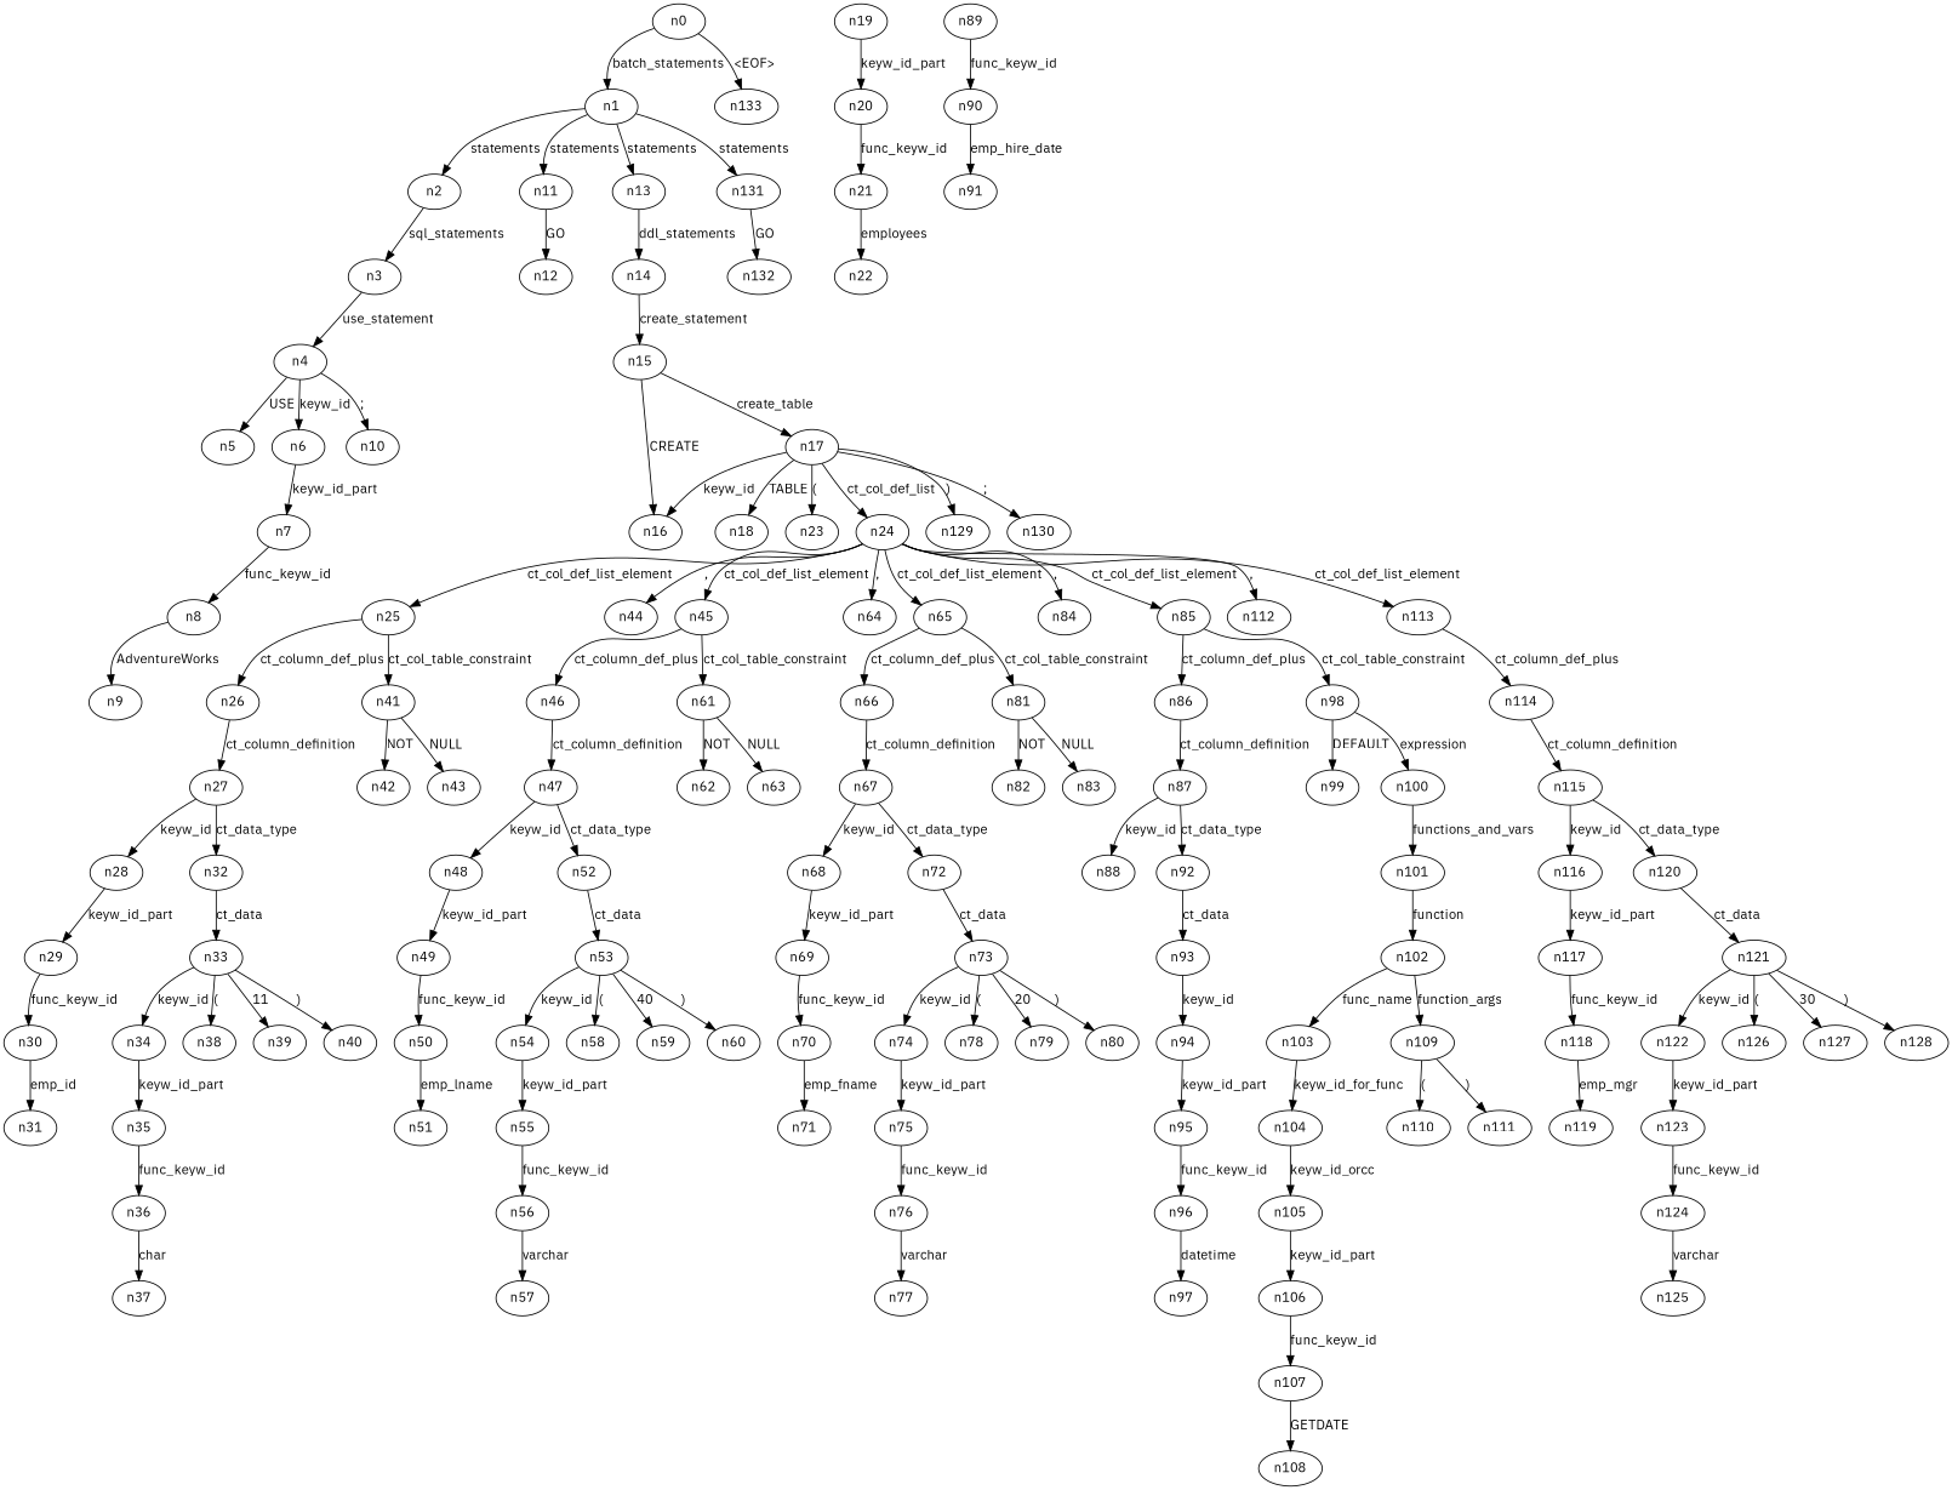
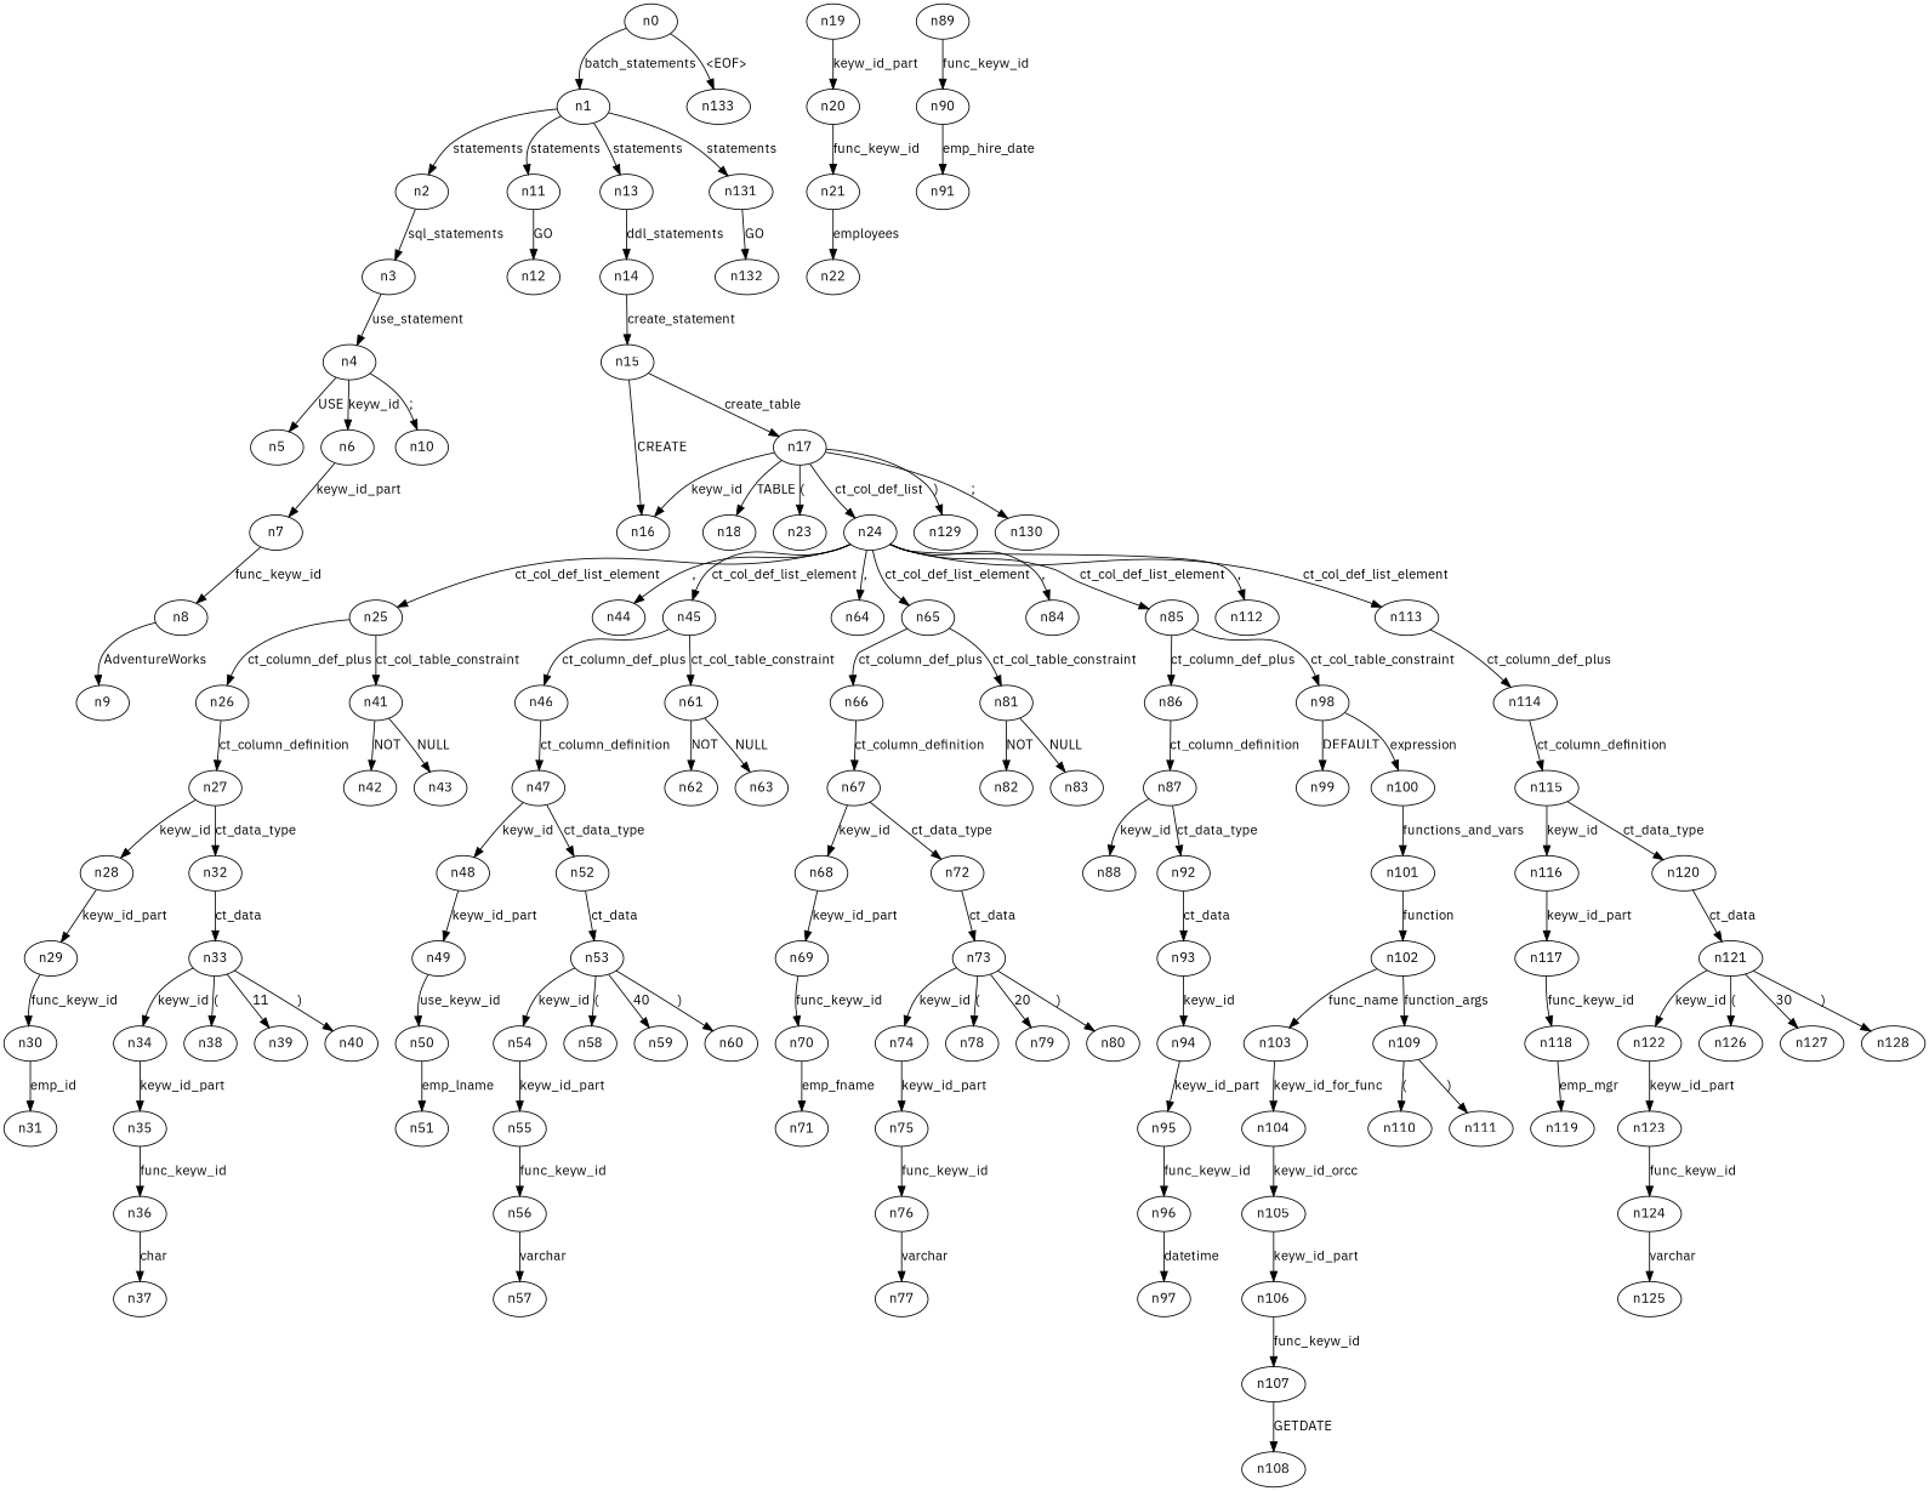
  digraph {
    fontname="IBM Plex Sans"
    node [fontname="IBM Plex Sans"]
    edge [fontname="IBM Plex Sans"]
    n0
    n1
    n133
    n2
    n11
    n13
    n131
    n3
    n12
    n14
    n132
    n4
    n5
    n6
    n10
    n7
    n8
    n9
    n15
    n16
    n17
    n18
    n23
    n24
    n129
    n130
    n19
    n20
    n25
    n44
    n45
    n64
    n65
    n84
    n85
    n112
    n113
    n21
    n22
    n26
    n41
    n46
    n61
    n66
    n81
    n86
    n98
    n114
    n27
    n42
    n43
    n28
    n32
    n29
    n33
    n30
    n31
    n34
    n38
    n39
    n40
    n35
    n36
    n37
    n47
    n62
    n63
    n48
    n52
    n49
    n53
    n50
    n51
    n54
    n58
    n59
    n60
    n55
    n56
    n57
    n67
    n82
    n83
    n68
    n72
    n69
    n73
    n70
    n71
    n74
    n78
    n79
    n80
    n75
    n76
    n77
    n87
    n99
    n100
    n88
    n92
    n93
    n89
    n90
    n91
    n94
    n95
    n96
    n97
    n101
    n102
    n103
    n109
    n104
    n110
    n111
    n105
    n106
    n107
    n108
    n115
    n116
    n120
    n117
    n121
    n118
    n119
    n122
    n126
    n127
    n128
    n123
    n124
    n125
    n0 -> n1 [label=batch_statements]
    n0 -> n133 [label="<EOF>"]
    n1 -> n2 [label=statements]
    n1 -> n11 [label=statements]
    n1 -> n13 [label=statements]
    n1 -> n131 [label=statements]
    n2 -> n3 [label=sql_statements]
    n11 -> n12 [label=GO]
    n13 -> n14 [label=ddl_statements]
    n131 -> n132 [label=GO]
    n3 -> n4 [label=use_statement]
    n14 -> n15 [label=create_statement]
    n4 -> n5 [label=USE]
    n4 -> n6 [label=keyw_id]
    n4 -> n10 [label=";"]
    n6 -> n7 [label=keyw_id_part]
    n7 -> n8 [label=func_keyw_id]
    n8 -> n9 [label=AdventureWorks]
    n15 -> n16 [label=CREATE]
    n15 -> n17 [label=create_table]
    n17 -> n16 [label=keyw_id]
    n17 -> n18 [label=TABLE]
    n17 -> n23 [label="("]
    n17 -> n24 [label=ct_col_def_list]
    n17 -> n129 [label=")"]
    n17 -> n130 [label=";"]
    n24 -> n25 [label=ct_col_def_list_element]
    n24 -> n44 [label=","]
    n24 -> n45 [label=ct_col_def_list_element]
    n24 -> n64 [label=","]
    n24 -> n65 [label=ct_col_def_list_element]
    n24 -> n84 [label=","]
    n24 -> n85 [label=ct_col_def_list_element]
    n24 -> n112 [label=","]
    n24 -> n113 [label=ct_col_def_list_element]
    n19 -> n20 [label=keyw_id_part]
    n20 -> n21 [label=func_keyw_id]
    n25 -> n26 [label=ct_column_def_plus]
    n25 -> n41 [label=ct_col_table_constraint]
    n45 -> n46 [label=ct_column_def_plus]
    n45 -> n61 [label=ct_col_table_constraint]
    n65 -> n66 [label=ct_column_def_plus]
    n65 -> n81 [label=ct_col_table_constraint]
    n85 -> n86 [label=ct_column_def_plus]
    n85 -> n98 [label=ct_col_table_constraint]
    n113 -> n114 [label=ct_column_def_plus]
    n21 -> n22 [label=employees]
    n26 -> n27 [label=ct_column_definition]
    n41 -> n42 [label=NOT]
    n41 -> n43 [label=NULL]
    n46 -> n47 [label=ct_column_definition]
    n61 -> n62 [label=NOT]
    n61 -> n63 [label=NULL]
    n66 -> n67 [label=ct_column_definition]
    n81 -> n82 [label=NOT]
    n81 -> n83 [label=NULL]
    n86 -> n87 [label=ct_column_definition]
    n98 -> n99 [label=DEFAULT]
    n98 -> n100 [label=expression]
    n114 -> n115 [label=ct_column_definition]
    n27 -> n28 [label=keyw_id]
    n27 -> n32 [label=ct_data_type]
    n28 -> n29 [label=keyw_id_part]
    n32 -> n33 [label=ct_data]
    n29 -> n30 [label=func_keyw_id]
    n33 -> n34 [label=keyw_id]
    n33 -> n38 [label="("]
    n33 -> n39 [label=11]
    n33 -> n40 [label=")"]
    n30 -> n31 [label=emp_id]
    n34 -> n35 [label=keyw_id_part]
    n35 -> n36 [label=func_keyw_id]
    n36 -> n37 [label=char]
    n47 -> n48 [label=keyw_id]
    n47 -> n52 [label=ct_data_type]
    n48 -> n49 [label=keyw_id_part]
    n52 -> n53 [label=ct_data]
-   n49 -> n50 [label=func_keyw_id]
+   n49 -> n50 [label=use_keyw_id]
    n53 -> n54 [label=keyw_id]
    n53 -> n58 [label="("]
    n53 -> n59 [label=40]
    n53 -> n60 [label=")"]
    n50 -> n51 [label=emp_lname]
    n54 -> n55 [label=keyw_id_part]
    n55 -> n56 [label=func_keyw_id]
    n56 -> n57 [label=varchar]
    n67 -> n68 [label=keyw_id]
    n67 -> n72 [label=ct_data_type]
    n68 -> n69 [label=keyw_id_part]
    n72 -> n73 [label=ct_data]
    n69 -> n70 [label=func_keyw_id]
    n73 -> n74 [label=keyw_id]
    n73 -> n78 [label="("]
    n73 -> n79 [label=20]
    n73 -> n80 [label=")"]
    n70 -> n71 [label=emp_fname]
    n74 -> n75 [label=keyw_id_part]
    n75 -> n76 [label=func_keyw_id]
    n76 -> n77 [label=varchar]
    n87 -> n88 [label=keyw_id]
    n87 -> n92 [label=ct_data_type]
    n100 -> n101 [label=functions_and_vars]
    n92 -> n93 [label=ct_data]
    n93 -> n94 [label=keyw_id]
    n89 -> n90 [label=func_keyw_id]
    n90 -> n91 [label=emp_hire_date]
    n94 -> n95 [label=keyw_id_part]
    n95 -> n96 [label=func_keyw_id]
    n96 -> n97 [label=datetime]
    n101 -> n102 [label=function]
    n102 -> n103 [label=func_name]
    n102 -> n109 [label=function_args]
    n103 -> n104 [label=keyw_id_for_func]
    n109 -> n110 [label="("]
    n109 -> n111 [label=")"]
    n104 -> n105 [label=keyw_id_orcc]
    n105 -> n106 [label=keyw_id_part]
    n106 -> n107 [label=func_keyw_id]
    n107 -> n108 [label=GETDATE]
    n115 -> n116 [label=keyw_id]
    n115 -> n120 [label=ct_data_type]
    n116 -> n117 [label=keyw_id_part]
    n120 -> n121 [label=ct_data]
    n117 -> n118 [label=func_keyw_id]
    n121 -> n122 [label=keyw_id]
    n121 -> n126 [label="("]
    n121 -> n127 [label=30]
    n121 -> n128 [label=")"]
    n118 -> n119 [label=emp_mgr]
    n122 -> n123 [label=keyw_id_part]
    n123 -> n124 [label=func_keyw_id]
    n124 -> n125 [label=varchar]
  }
